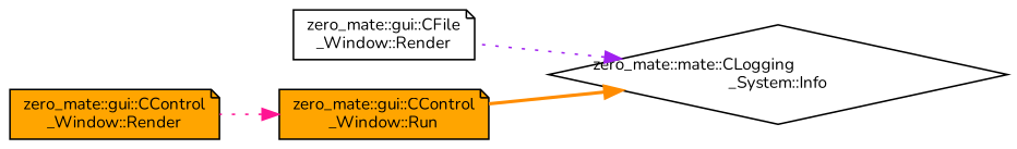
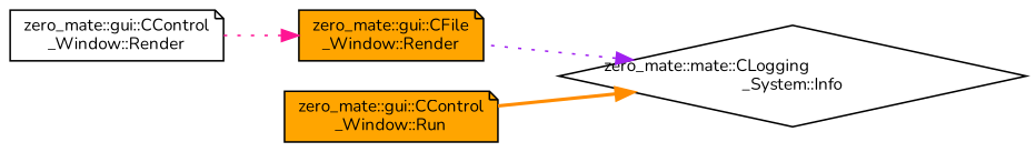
  digraph {
    fontname=Nunito
    rankdir=RL
    node [color=black fillcolor=white fontname=Nunito fontsize=10 shape=note style=filled]
    edge [dir=back fontname=Nunito fontsize=10 labelfontname=Helvetica labelfontsize=10 style=dotted]
    n1 [fontcolor=black height=0.2 label="zero_mate::mate::CLogging\l_System::Info" shape=diamond width=0.4]
-   n2 [height=0.2 label="zero_mate::gui::CFile\l_Window::Render" width=0.4]
+   n2 [fillcolor=orange height=0.2 label="zero_mate::gui::CFile\l_Window::Render" width=0.4]
    n3 [fillcolor=orange height=0.2 label="zero_mate::gui::CControl\l_Window::Run" width=0.4]
-   n4 [fillcolor=orange height=0.2 label="zero_mate::gui::CControl\l_Window::Render" width=0.4]
+   n4 [height=0.2 label="zero_mate::gui::CControl\l_Window::Render" width=0.4]
    n1 -> n2 [color=purple]
    n1 -> n3 [color=darkorange style=bold]
-   n3 -> n4 [color=deeppink]
+   n2 -> n4 [color=deeppink]
  }
